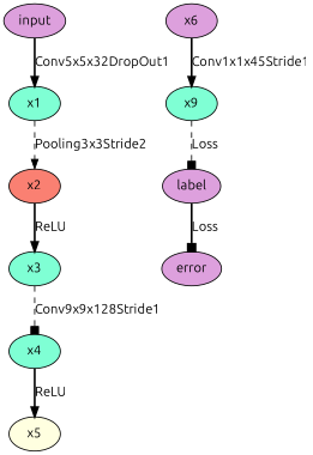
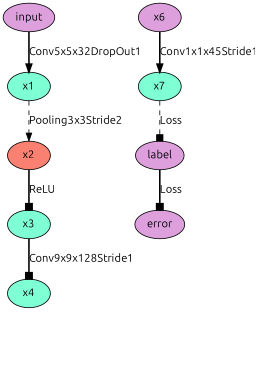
  digraph {
    fontname=Ubuntu
    node [fillcolor=aquamarine fontname=Ubuntu style=filled]
    edge [arrowhead=normal fontname=Ubuntu style=bold]
    x1
    input [fillcolor=plum]
    x2 [fillcolor=salmon]
    x3
    x4
-   x5 [fillcolor=lightyellow]
-   x7 [label=x9]
+   x7
    x6 [fillcolor=plum]
    label [fillcolor=plum]
    error [fillcolor=plum]
    x1 -> x2 [label=Pooling3x3Stride2 style=dashed]
    input -> x1 [label=Conv5x5x32DropOut1]
-   x2 -> x3 [label=ReLU]
-   x3 -> x4 [arrowhead=box label=Conv9x9x128Stride1 style=dashed]
-   x4 -> x5 [label=ReLU]
+   x2 -> x3 [arrowhead=box label=ReLU]
+   x3 -> x4 [arrowhead=box label=Conv9x9x128Stride1]
    x7 -> label [arrowhead=box label=Loss style=dashed]
    x6 -> x7 [label=Conv1x1x45Stride1]
    label -> error [arrowhead=box label=Loss]
  }
